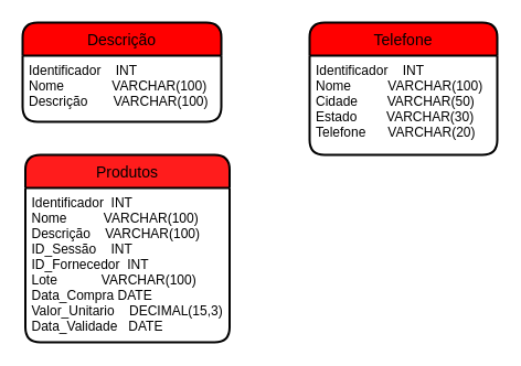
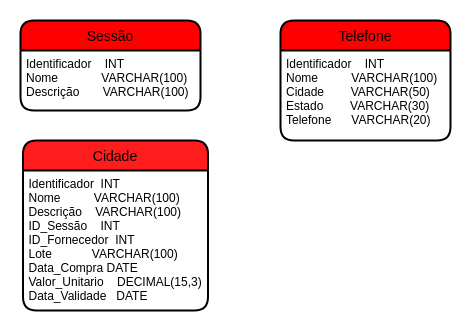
  <mxCell id="0" />
  <mxCell id="1" parent="0" />
- <mxCell id="2" value="Descrição" style="swimlane;childLayout=stackLayout;horizontal=1;startSize=30;horizontalStack=0;rounded=1;fontSize=14;fontStyle=0;strokeWidth=2;resizeParent=0;resizeLast=1;shadow=0;dashed=0;align=center;fillColor=#FF0000;" vertex="1" parent="1"><mxGeometry x="20" y="20" width="180" height="90" as="geometry"><mxRectangle x="110" y="140" width="70" height="30" as="alternateBounds" /></mxGeometry></mxCell>
+ <mxCell id="2" value="Sessão" style="swimlane;childLayout=stackLayout;horizontal=1;startSize=30;horizontalStack=0;rounded=1;fontSize=14;fontStyle=0;strokeWidth=2;resizeParent=0;resizeLast=1;shadow=0;dashed=0;align=center;fillColor=#FF0000;" vertex="1" parent="1"><mxGeometry x="20" y="20" width="180" height="90" as="geometry"><mxRectangle x="110" y="140" width="70" height="30" as="alternateBounds" /></mxGeometry></mxCell>
  <mxCell id="3" value="Identificador    INT&#10;Nome             VARCHAR(100)&#10;Descrição       VARCHAR(100)&#10;&#10;" style="align=left;strokeColor=none;fillColor=none;spacingLeft=4;fontSize=12;verticalAlign=top;resizable=0;rotatable=0;part=1;" vertex="1" parent="2"><mxGeometry y="30" width="180" height="60" as="geometry" /></mxCell>
  <mxCell id="4" value="Telefone" style="swimlane;childLayout=stackLayout;horizontal=1;startSize=30;horizontalStack=0;rounded=1;fontSize=14;fontStyle=0;strokeWidth=2;resizeParent=0;resizeLast=1;shadow=0;dashed=0;align=center;fillColor=#FF0000;" vertex="1" parent="1"><mxGeometry x="280" y="20" width="170" height="120" as="geometry"><mxRectangle x="110" y="140" width="70" height="30" as="alternateBounds" /></mxGeometry></mxCell>
  <mxCell id="5" value="Identificador    INT&#10;Nome          VARCHAR(100)&#10;Cidade        VARCHAR(50)&#10;Estado        VARCHAR(30)&#10;Telefone      VARCHAR(20)" style="align=left;strokeColor=none;fillColor=none;spacingLeft=4;fontSize=12;verticalAlign=top;resizable=0;rotatable=0;part=1;" vertex="1" parent="4"><mxGeometry y="30" width="170" height="90" as="geometry" /></mxCell>
- <mxCell id="6" value="Produtos" style="swimlane;childLayout=stackLayout;horizontal=1;startSize=30;horizontalStack=0;rounded=1;fontSize=14;fontStyle=0;strokeWidth=2;resizeParent=0;resizeLast=1;shadow=0;dashed=0;align=center;fillColor=#FF1C1C;" vertex="1" parent="1"><mxGeometry x="22.5" y="140" width="185" height="170" as="geometry"><mxRectangle x="110" y="140" width="70" height="30" as="alternateBounds" /></mxGeometry></mxCell>
+ <mxCell id="6" value="Cidade" style="swimlane;childLayout=stackLayout;horizontal=1;startSize=30;horizontalStack=0;rounded=1;fontSize=14;fontStyle=0;strokeWidth=2;resizeParent=0;resizeLast=1;shadow=0;dashed=0;align=center;fillColor=#FF1C1C;" vertex="1" parent="1"><mxGeometry x="22.5" y="140" width="185" height="170" as="geometry"><mxRectangle x="110" y="140" width="70" height="30" as="alternateBounds" /></mxGeometry></mxCell>
  <mxCell id="7" value="Identificador  INT&#10;Nome          VARCHAR(100)&#10;Descrição    VARCHAR(100)&#10;ID_Sessão    INT&#10;ID_Fornecedor  INT&#10;Lote            VARCHAR(100)&#10;Data_Compra DATE&#10;Valor_Unitario    DECIMAL(15,3) &#10;Data_Validade   DATE " style="align=left;strokeColor=none;fillColor=none;spacingLeft=4;fontSize=12;verticalAlign=top;resizable=0;rotatable=0;part=1;" vertex="1" parent="6"><mxGeometry y="30" width="185" height="140" as="geometry" /></mxCell>
